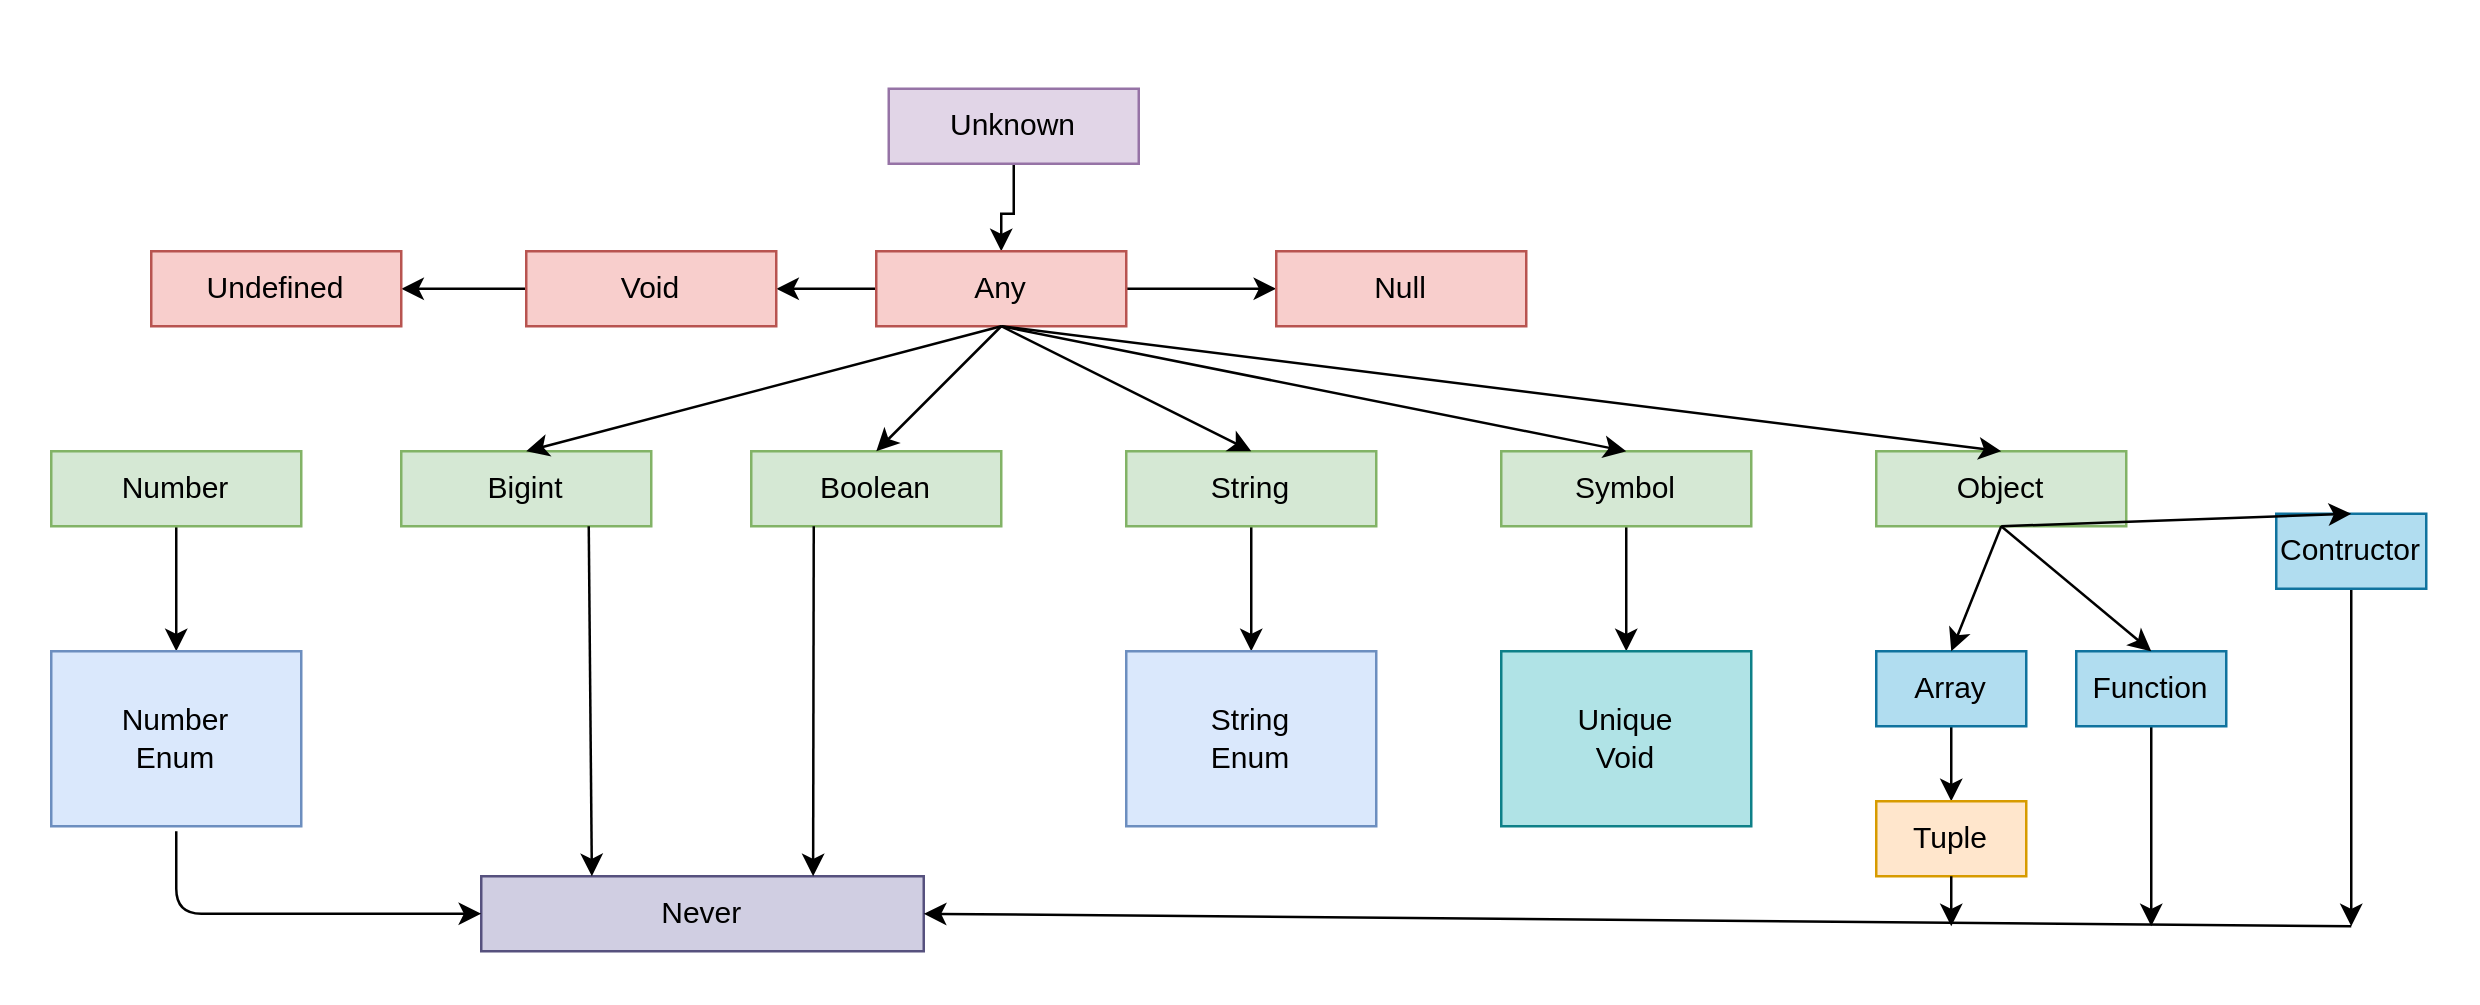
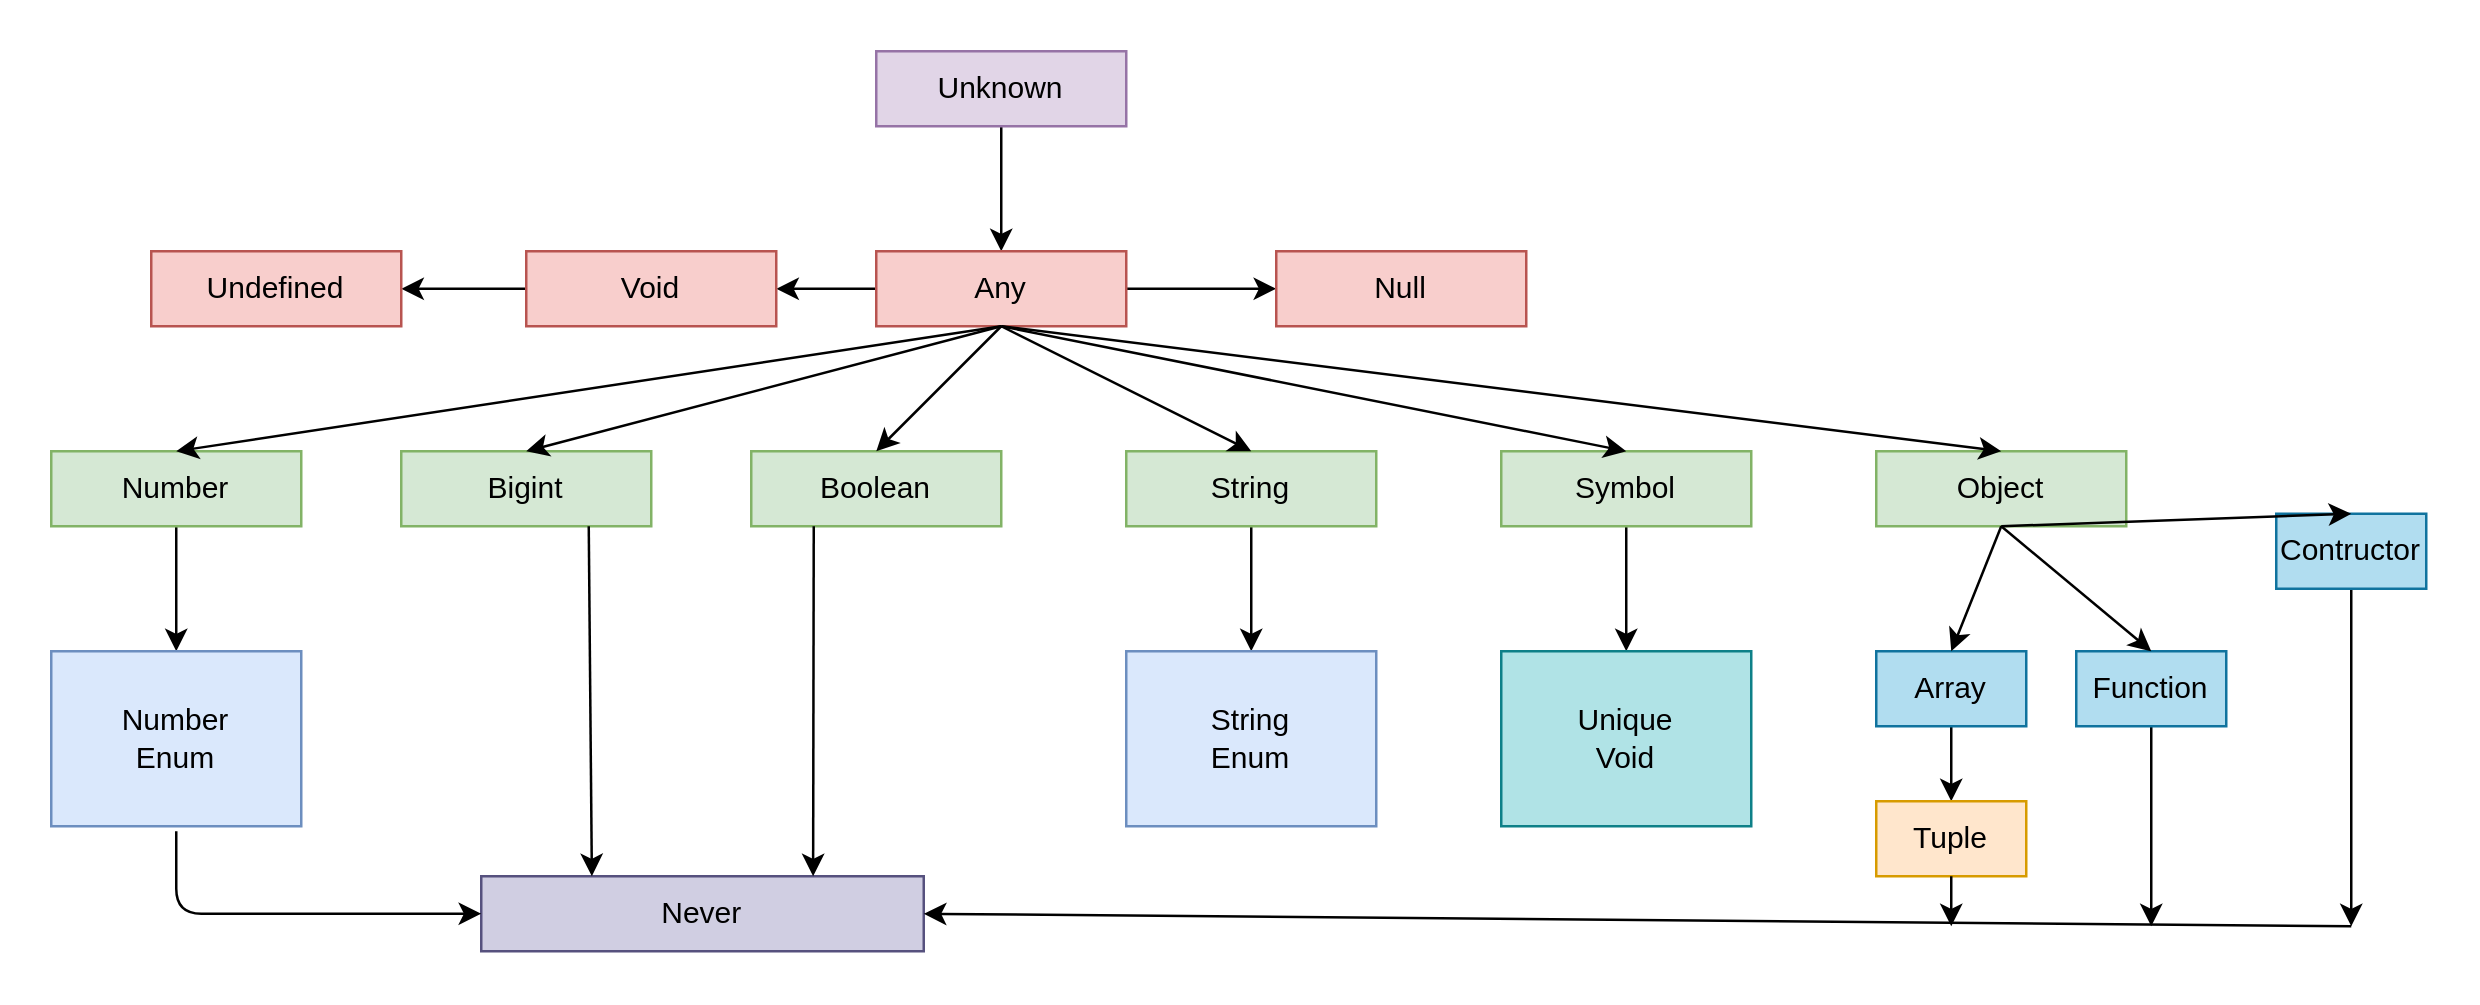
  <mxCell id="0" />
  <mxCell id="1" parent="0" />
  <mxCell id="2" style="edgeStyle=orthogonalEdgeStyle;rounded=0;orthogonalLoop=1;jettySize=auto;html=1;entryX=0.5;entryY=0;entryDx=0;entryDy=0;" edge="1" parent="1" source="3" target="6"><mxGeometry relative="1" as="geometry" /></mxCell>
- <mxCell id="3" value="Unknown" style="rounded=0;whiteSpace=wrap;html=1;fillColor=#e1d5e7;strokeColor=#9673a6;" vertex="1" parent="1"><mxGeometry x="355" y="35" width="100" height="30" as="geometry" /></mxCell>
+ <mxCell id="3" value="Unknown" style="rounded=0;whiteSpace=wrap;html=1;fillColor=#e1d5e7;strokeColor=#9673a6;" vertex="1" parent="1"><mxGeometry x="350" y="20" width="100" height="30" as="geometry" /></mxCell>
  <mxCell id="4" style="edgeStyle=orthogonalEdgeStyle;rounded=0;orthogonalLoop=1;jettySize=auto;html=1;entryX=1;entryY=0.5;entryDx=0;entryDy=0;" edge="1" parent="1" source="6" target="8"><mxGeometry relative="1" as="geometry" /></mxCell>
  <mxCell id="5" style="edgeStyle=orthogonalEdgeStyle;rounded=0;orthogonalLoop=1;jettySize=auto;html=1;entryX=0;entryY=0.5;entryDx=0;entryDy=0;" edge="1" parent="1" source="6" target="10"><mxGeometry relative="1" as="geometry" /></mxCell>
  <mxCell id="6" value="Any" style="rounded=0;whiteSpace=wrap;html=1;fillColor=#f8cecc;strokeColor=#b85450;" vertex="1" parent="1"><mxGeometry x="350" y="100" width="100" height="30" as="geometry" /></mxCell>
  <mxCell id="7" style="edgeStyle=orthogonalEdgeStyle;rounded=0;orthogonalLoop=1;jettySize=auto;html=1;entryX=1;entryY=0.5;entryDx=0;entryDy=0;" edge="1" parent="1" source="8" target="9"><mxGeometry relative="1" as="geometry" /></mxCell>
  <mxCell id="8" value="Void" style="rounded=0;whiteSpace=wrap;html=1;fillColor=#f8cecc;strokeColor=#b85450;" vertex="1" parent="1"><mxGeometry x="210" y="100" width="100" height="30" as="geometry" /></mxCell>
  <mxCell id="9" value="Undefined" style="rounded=0;whiteSpace=wrap;html=1;fillColor=#f8cecc;strokeColor=#b85450;" vertex="1" parent="1"><mxGeometry x="60" y="100" width="100" height="30" as="geometry" /></mxCell>
  <mxCell id="10" value="Null" style="rounded=0;whiteSpace=wrap;html=1;fillColor=#f8cecc;strokeColor=#b85450;" vertex="1" parent="1"><mxGeometry x="510" y="100" width="100" height="30" as="geometry" /></mxCell>
  <mxCell id="11" style="edgeStyle=orthogonalEdgeStyle;rounded=0;orthogonalLoop=1;jettySize=auto;html=1;entryX=0.5;entryY=0;entryDx=0;entryDy=0;" edge="1" parent="1" source="12" target="26"><mxGeometry relative="1" as="geometry" /></mxCell>
  <mxCell id="12" value="Number" style="rounded=0;whiteSpace=wrap;html=1;fillColor=#d5e8d4;strokeColor=#82b366;" vertex="1" parent="1"><mxGeometry x="20" y="180" width="100" height="30" as="geometry" /></mxCell>
  <mxCell id="13" value="Bigint" style="rounded=0;whiteSpace=wrap;html=1;fillColor=#d5e8d4;strokeColor=#82b366;" vertex="1" parent="1"><mxGeometry y="180" width="100" height="30" as="geometry" x="160" /></mxCell>
  <mxCell id="14" value="Boolean" style="rounded=0;whiteSpace=wrap;html=1;fillColor=#d5e8d4;strokeColor=#82b366;" vertex="1" parent="1"><mxGeometry x="300" y="180" width="100" height="30" as="geometry" /></mxCell>
  <mxCell id="15" style="edgeStyle=orthogonalEdgeStyle;rounded=0;orthogonalLoop=1;jettySize=auto;html=1;entryX=0.5;entryY=0;entryDx=0;entryDy=0;" edge="1" parent="1" source="16" target="27"><mxGeometry relative="1" as="geometry" /></mxCell>
  <mxCell id="16" value="String" style="rounded=0;whiteSpace=wrap;html=1;fillColor=#d5e8d4;strokeColor=#82b366;" vertex="1" parent="1"><mxGeometry x="450" y="180" width="100" height="30" as="geometry" /></mxCell>
  <mxCell id="17" style="edgeStyle=orthogonalEdgeStyle;rounded=0;orthogonalLoop=1;jettySize=auto;html=1;entryX=0.5;entryY=0;entryDx=0;entryDy=0;" edge="1" parent="1" source="18" target="28"><mxGeometry relative="1" as="geometry" /></mxCell>
  <mxCell id="18" value="Symbol" style="rounded=0;whiteSpace=wrap;html=1;fillColor=#d5e8d4;strokeColor=#82b366;" vertex="1" parent="1"><mxGeometry x="600" y="180" width="100" height="30" as="geometry" /></mxCell>
  <mxCell id="19" value="Object" style="rounded=0;whiteSpace=wrap;html=1;fillColor=#d5e8d4;strokeColor=#82b366;" vertex="1" parent="1"><mxGeometry x="750" y="180" width="100" height="30" as="geometry" /></mxCell>
+ <mxCell id="20" value="" style="endArrow=classic;html=1;entryX=0.5;entryY=0;entryDx=0;entryDy=0;exitX=0.5;exitY=1;exitDx=0;exitDy=0;" edge="1" parent="1" source="6" target="12"><mxGeometry width="50" height="50" relative="1" as="geometry"><mxPoint x="320" y="360" as="sourcePoint" /><mxPoint x="370" y="310" as="targetPoint" /></mxGeometry></mxCell>
  <mxCell id="21" value="" style="endArrow=classic;html=1;entryX=0.5;entryY=0;entryDx=0;entryDy=0;" edge="1" parent="1" target="13"><mxGeometry width="50" height="50" relative="1" as="geometry"><mxPoint x="400" y="130" as="sourcePoint" /><mxPoint x="250" y="270" as="targetPoint" /></mxGeometry></mxCell>
  <mxCell id="22" value="" style="endArrow=classic;html=1;exitX=0.5;exitY=1;exitDx=0;exitDy=0;entryX=0.5;entryY=0;entryDx=0;entryDy=0;" edge="1" parent="1" source="6" target="14"><mxGeometry width="50" height="50" relative="1" as="geometry"><mxPoint x="290" y="330" as="sourcePoint" /><mxPoint x="340" y="280" as="targetPoint" /></mxGeometry></mxCell>
  <mxCell id="23" value="" style="endArrow=classic;html=1;exitX=0.5;exitY=1;exitDx=0;exitDy=0;entryX=0.5;entryY=0;entryDx=0;entryDy=0;" edge="1" parent="1" source="6" target="16"><mxGeometry width="50" height="50" relative="1" as="geometry"><mxPoint x="540" y="340" as="sourcePoint" /><mxPoint x="590" y="290" as="targetPoint" /></mxGeometry></mxCell>
  <mxCell id="24" value="" style="endArrow=classic;html=1;exitX=0.5;exitY=1;exitDx=0;exitDy=0;entryX=0.5;entryY=0;entryDx=0;entryDy=0;" edge="1" parent="1" source="6" target="18"><mxGeometry width="50" height="50" relative="1" as="geometry"><mxPoint x="550" y="280" as="sourcePoint" /><mxPoint x="600" y="230" as="targetPoint" /></mxGeometry></mxCell>
  <mxCell id="25" value="" style="endArrow=classic;html=1;entryX=0.5;entryY=0;entryDx=0;entryDy=0;" edge="1" parent="1" target="19"><mxGeometry width="50" height="50" relative="1" as="geometry"><mxPoint x="400" y="130" as="sourcePoint" /><mxPoint x="560" y="280" as="targetPoint" /></mxGeometry></mxCell>
  <mxCell id="26" value="Number&lt;br&gt;Enum" style="rounded=0;whiteSpace=wrap;html=1;fillColor=#dae8fc;strokeColor=#6c8ebf;" vertex="1" parent="1"><mxGeometry x="20" y="260" width="100" height="70" as="geometry" /></mxCell>
  <mxCell id="27" value="String&lt;br&gt;Enum" style="rounded=0;whiteSpace=wrap;html=1;fillColor=#dae8fc;strokeColor=#6c8ebf;" vertex="1" parent="1"><mxGeometry x="450" y="260" width="100" height="70" as="geometry" /></mxCell>
  <mxCell id="28" value="Unique&lt;br&gt;Void" style="rounded=0;whiteSpace=wrap;html=1;fillColor=#b0e3e6;strokeColor=#0e8088;" vertex="1" parent="1"><mxGeometry x="600" y="260" width="100" height="70" as="geometry" /></mxCell>
  <mxCell id="29" style="edgeStyle=orthogonalEdgeStyle;rounded=0;orthogonalLoop=1;jettySize=auto;html=1;entryX=0.5;entryY=0;entryDx=0;entryDy=0;" edge="1" parent="1" source="30" target="35"><mxGeometry relative="1" as="geometry" /></mxCell>
  <mxCell id="30" value="Array" style="rounded=0;whiteSpace=wrap;html=1;fillColor=#b1ddf0;strokeColor=#10739e;" vertex="1" parent="1"><mxGeometry x="750" y="260" width="60" height="30" as="geometry" /></mxCell>
  <mxCell id="31" style="edgeStyle=orthogonalEdgeStyle;rounded=0;orthogonalLoop=1;jettySize=auto;html=1;" edge="1" parent="1" source="32"><mxGeometry relative="1" as="geometry"><mxPoint x="860" y="370" as="targetPoint" /></mxGeometry></mxCell>
  <mxCell id="32" value="Function" style="rounded=0;whiteSpace=wrap;html=1;fillColor=#b1ddf0;strokeColor=#10739e;" vertex="1" parent="1"><mxGeometry x="830" y="260" width="60" height="30" as="geometry" /></mxCell>
  <mxCell id="33" style="edgeStyle=orthogonalEdgeStyle;rounded=0;orthogonalLoop=1;jettySize=auto;html=1;" edge="1" parent="1" source="34"><mxGeometry relative="1" as="geometry"><mxPoint x="940" y="370" as="targetPoint" /></mxGeometry></mxCell>
  <mxCell id="34" value="Contructor" style="rounded=0;whiteSpace=wrap;html=1;fillColor=#b1ddf0;strokeColor=#10739e;" vertex="1" parent="1"><mxGeometry x="910" y="205" width="60" height="30" as="geometry" /></mxCell>
  <mxCell id="35" value="Tuple" style="rounded=0;whiteSpace=wrap;html=1;fillColor=#ffe6cc;strokeColor=#d79b00;" vertex="1" parent="1"><mxGeometry x="750" y="320" width="60" height="30" as="geometry" /></mxCell>
  <mxCell id="36" value="Never" style="rounded=0;whiteSpace=wrap;html=1;fillColor=#d0cee2;strokeColor=#56517e;" vertex="1" parent="1"><mxGeometry x="192" y="350" width="177" height="30" as="geometry" /></mxCell>
  <mxCell id="37" value="" style="endArrow=classic;html=1;entryX=0;entryY=0.5;entryDx=0;entryDy=0;" edge="1" parent="1" target="36"><mxGeometry width="50" height="50" relative="1" as="geometry"><mxPoint x="70" y="332" as="sourcePoint" /><mxPoint x="250" y="270" as="targetPoint" /><Array as="points"><mxPoint x="70" y="365" /></Array></mxGeometry></mxCell>
  <mxCell id="38" value="" style="endArrow=classic;html=1;exitX=0.75;exitY=1;exitDx=0;exitDy=0;entryX=0.25;entryY=0;entryDx=0;entryDy=0;" edge="1" parent="1" source="13" target="36"><mxGeometry width="50" height="50" relative="1" as="geometry"><mxPoint x="200" y="300" as="sourcePoint" /><mxPoint x="250" y="250" as="targetPoint" /></mxGeometry></mxCell>
  <mxCell id="39" value="" style="endArrow=classic;html=1;exitX=0.25;exitY=1;exitDx=0;exitDy=0;entryX=0.75;entryY=0;entryDx=0;entryDy=0;" edge="1" parent="1" source="14" target="36"><mxGeometry width="50" height="50" relative="1" as="geometry"><mxPoint x="320" y="310" as="sourcePoint" /><mxPoint x="370" y="260" as="targetPoint" /></mxGeometry></mxCell>
  <mxCell id="40" value="" style="endArrow=classic;html=1;exitX=0.5;exitY=1;exitDx=0;exitDy=0;entryX=0.5;entryY=0;entryDx=0;entryDy=0;" edge="1" parent="1" source="19" target="30"><mxGeometry width="50" height="50" relative="1" as="geometry"><mxPoint x="800" y="120" as="sourcePoint" /><mxPoint x="850" y="70" as="targetPoint" /></mxGeometry></mxCell>
  <mxCell id="41" value="" style="endArrow=classic;html=1;exitX=0.5;exitY=1;exitDx=0;exitDy=0;entryX=0.5;entryY=0;entryDx=0;entryDy=0;" edge="1" parent="1" source="19" target="32"><mxGeometry width="50" height="50" relative="1" as="geometry"><mxPoint x="830" y="170" as="sourcePoint" /><mxPoint x="880" y="120" as="targetPoint" /></mxGeometry></mxCell>
  <mxCell id="42" value="" style="endArrow=classic;html=1;entryX=0.5;entryY=0;entryDx=0;entryDy=0;" edge="1" parent="1" target="34"><mxGeometry width="50" height="50" relative="1" as="geometry"><mxPoint x="800" y="210" as="sourcePoint" /><mxPoint x="990" y="140" as="targetPoint" /></mxGeometry></mxCell>
  <mxCell id="43" value="" style="endArrow=classic;html=1;entryX=1;entryY=0.5;entryDx=0;entryDy=0;" edge="1" parent="1" target="36"><mxGeometry width="50" height="50" relative="1" as="geometry"><mxPoint x="940" y="370" as="sourcePoint" /><mxPoint x="820" y="390" as="targetPoint" /></mxGeometry></mxCell>
  <mxCell id="44" value="" style="endArrow=classic;html=1;exitX=0.5;exitY=1;exitDx=0;exitDy=0;" edge="1" parent="1" source="35"><mxGeometry width="50" height="50" relative="1" as="geometry"><mxPoint x="940" y="370" as="sourcePoint" /><mxPoint x="780" y="370" as="targetPoint" /></mxGeometry></mxCell>
